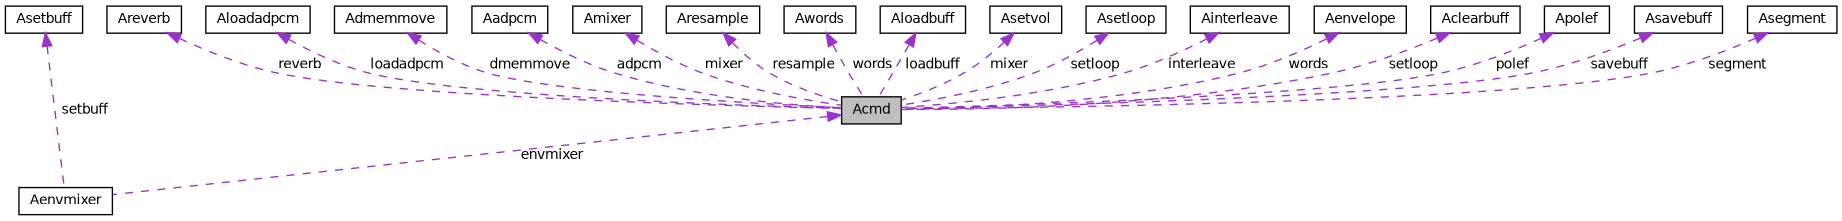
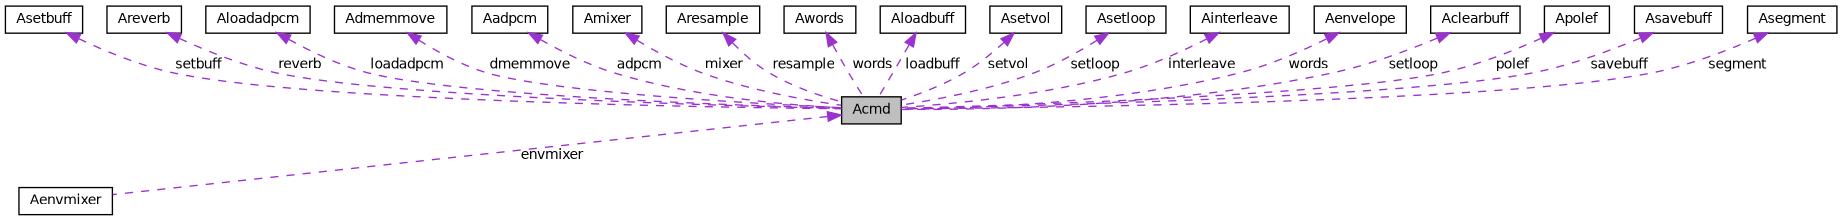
  digraph {
    rankdir=TB
    node [color=black fillcolor=white fontname=Helvetica fontsize=10 shape=record style=filled]
    edge [color=darkorchid3 dir=back fontname=Helvetica fontsize=10 labelfontname=Helvetica labelfontsize=10 style=dashed]
    n1 [fillcolor=grey75 fontcolor=black height=0.2 label=Acmd width=0.4]
    n2 [height=0.2 label=Aenvmixer width=0.4]
    n3 [height=0.2 label=Areverb width=0.4]
    n4 [height=0.2 label=Aloadadpcm width=0.4]
    n5 [height=0.2 label=Admemmove width=0.4]
    n6 [height=0.2 label=Aadpcm width=0.4]
    n7 [height=0.2 label=Amixer width=0.4]
    n8 [height=0.2 label=Aresample width=0.4]
    n9 [height=0.2 label=Awords width=0.4]
    n10 [height=0.2 label=Aloadbuff width=0.4]
    n11 [height=0.2 label=Asetvol width=0.4]
    n12 [height=0.2 label=Asetloop width=0.4]
    n13 [height=0.2 label=Ainterleave width=0.4]
    n14 [height=0.2 label=Aenvelope width=0.4]
    n15 [height=0.2 label=Aclearbuff width=0.4]
    n16 [height=0.2 label=Apolef width=0.4]
    n17 [height=0.2 label=Asetbuff width=0.4]
    n18 [height=0.2 label=Asavebuff width=0.4]
    n19 [height=0.2 label=Asegment width=0.4]
    n1 -> n2 [label=" envmixer"]
    n3 -> n1 [label=" reverb"]
    n4 -> n1 [label=" loadadpcm"]
    n5 -> n1 [label=" dmemmove"]
    n6 -> n1 [label=" adpcm"]
    n7 -> n1 [label=" mixer"]
    n8 -> n1 [label=" resample"]
    n9 -> n1 [label=" words"]
    n10 -> n1 [label=" loadbuff"]
-   n11 -> n1 [label=" mixer"]
+   n11 -> n1 [label=" setvol"]
    n12 -> n1 [label=" setloop"]
    n13 -> n1 [label=" interleave"]
    n14 -> n1 [label=" words"]
    n15 -> n1 [label=" setloop"]
    n16 -> n1 [label=" polef"]
-   n17 -> n2 [label=" setbuff"]
+   n17 -> n1 [label=" setbuff"]
    n18 -> n1 [label=" savebuff"]
    n19 -> n1 [label=" segment"]
  }
